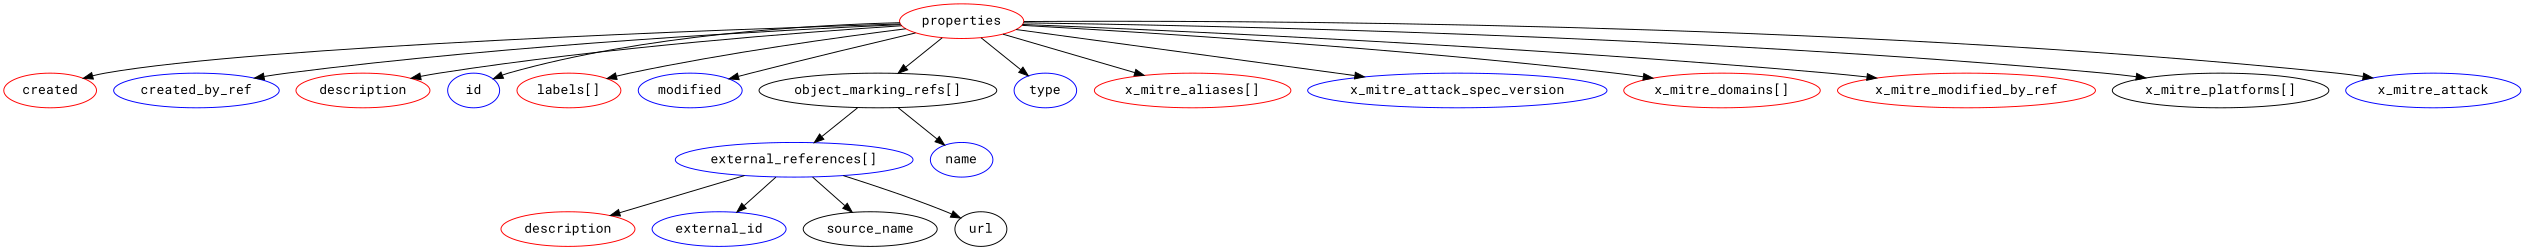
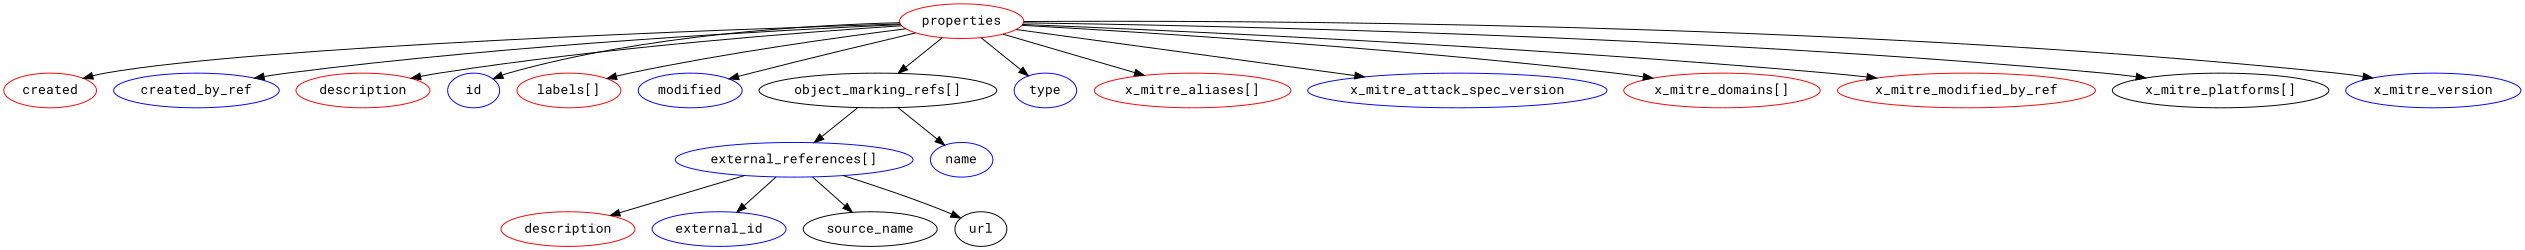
  digraph {
    fontname="Roboto Mono"
    rankdir=TB
    node [color=blue fontname="Roboto Mono"]
    edge [fontname="Roboto Mono"]
    n1 [color=red label=created]
    n2 [label=created_by_ref]
    n3 [color=red label=description]
    n4 [label="external_references[]"]
    n5 [color=red label=description]
    n6 [label=external_id]
    n7 [color=black label=source_name]
    n8 [color=black label=url]
    n9 [label=id]
    n10 [color=red label="labels[]"]
    n11 [label=modified]
    n12 [label=name]
    n13 [color=black label="object_marking_refs[]"]
    n14 [label=type]
    n15 [color=red label="x_mitre_aliases[]"]
    n16 [label=x_mitre_attack_spec_version]
    n17 [color=red label="x_mitre_domains[]"]
    n18 [color=red label=x_mitre_modified_by_ref]
    n19 [color=black label="x_mitre_platforms[]"]
-   n20 [label=x_mitre_attack]
+   n20 [label=x_mitre_version]
    properties [color=red]
    n4 -> n5
    n4 -> n6
    n4 -> n7
    n4 -> n8
    n13 -> n4
    n13 -> n12
    properties -> n1
    properties -> n2
    properties -> n3
    properties -> n9
    properties -> n10
    properties -> n11
    properties -> n13
    properties -> n14
    properties -> n15
    properties -> n16
    properties -> n17
    properties -> n18
    properties -> n19
    properties -> n20
  }
